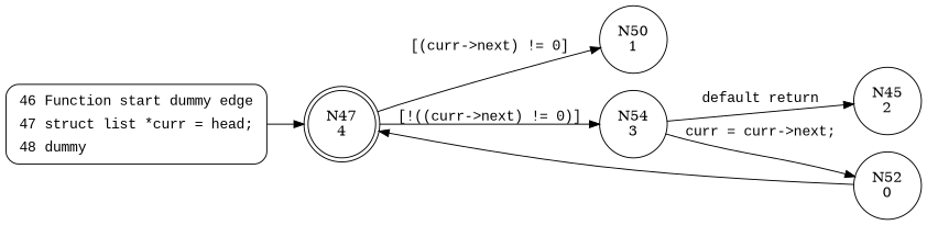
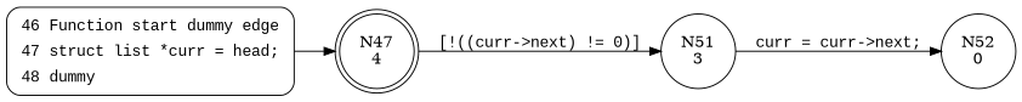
  digraph {
    rankdir=LR
    node [shape=circle]
    edge [fontname="Courier New"]
    n1 [label="N47\n4" shape=doublecircle]
-   n2 [label="N50\n1"]
-   n3 [label="N54\n3"]
+   n3 [label="N51\n3"]
    n4 [label="N52\n0"]
-   n5 [label="N45\n2"]
    n6 [fillcolor=white fontname="Courier New" label=<<table border="0" cellborder="0" cellpadding="3" bgcolor="white"><tr><td align="right">46</td><td align="left">Function start dummy edge</td></tr><tr><td align="right">47</td><td align="left">struct list *curr = head;</td></tr><tr><td align="right">48</td><td align="left">dummy</td></tr></table>> penwidth=1 shape=Mrecord style="filled,bold"]
-   n1 -> n2 [label="[(curr->next) != 0]"]
    n1 -> n3 [label="[!((curr->next) != 0)]"]
    n3 -> n4 [label="curr = curr->next;"]
-   n3 -> n5 [label="default return"]
-   n4 -> n1
    n6 -> n1 [fontname=""]
  }
